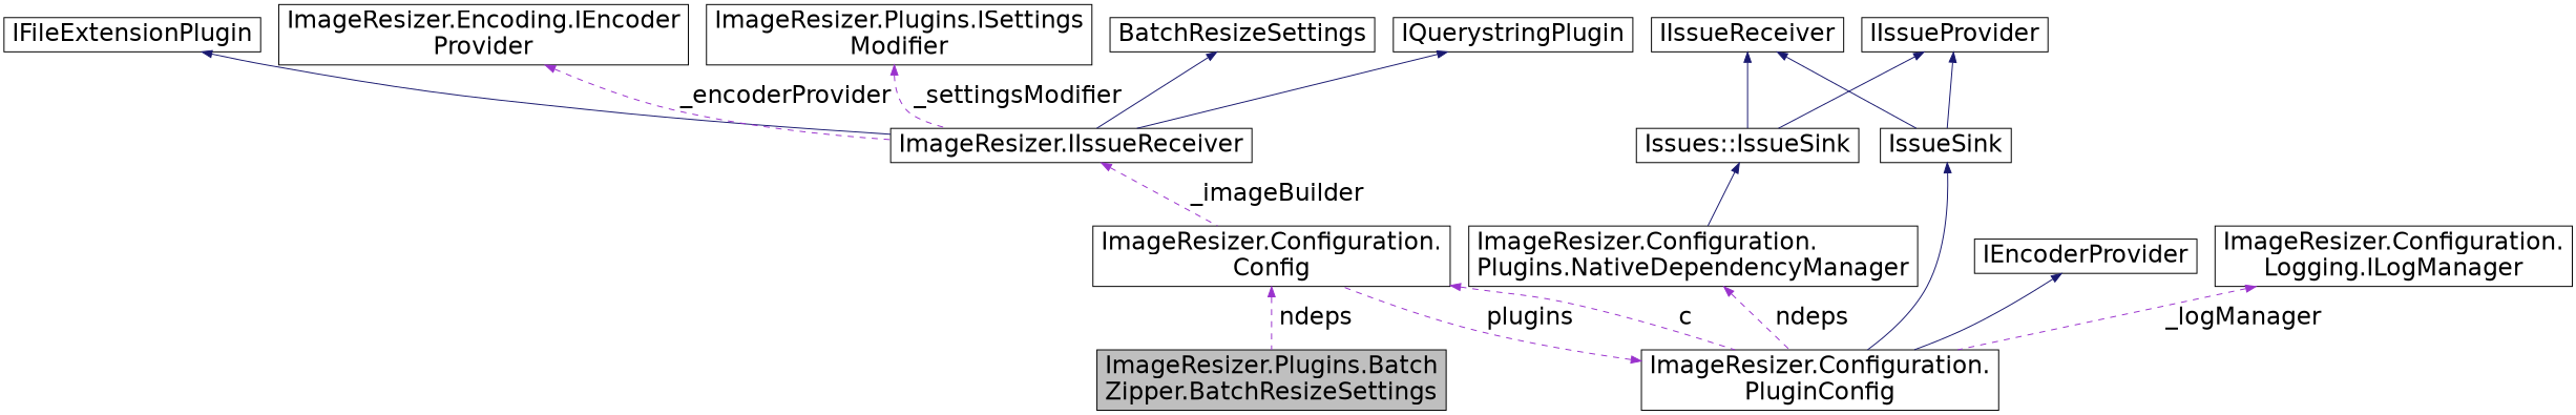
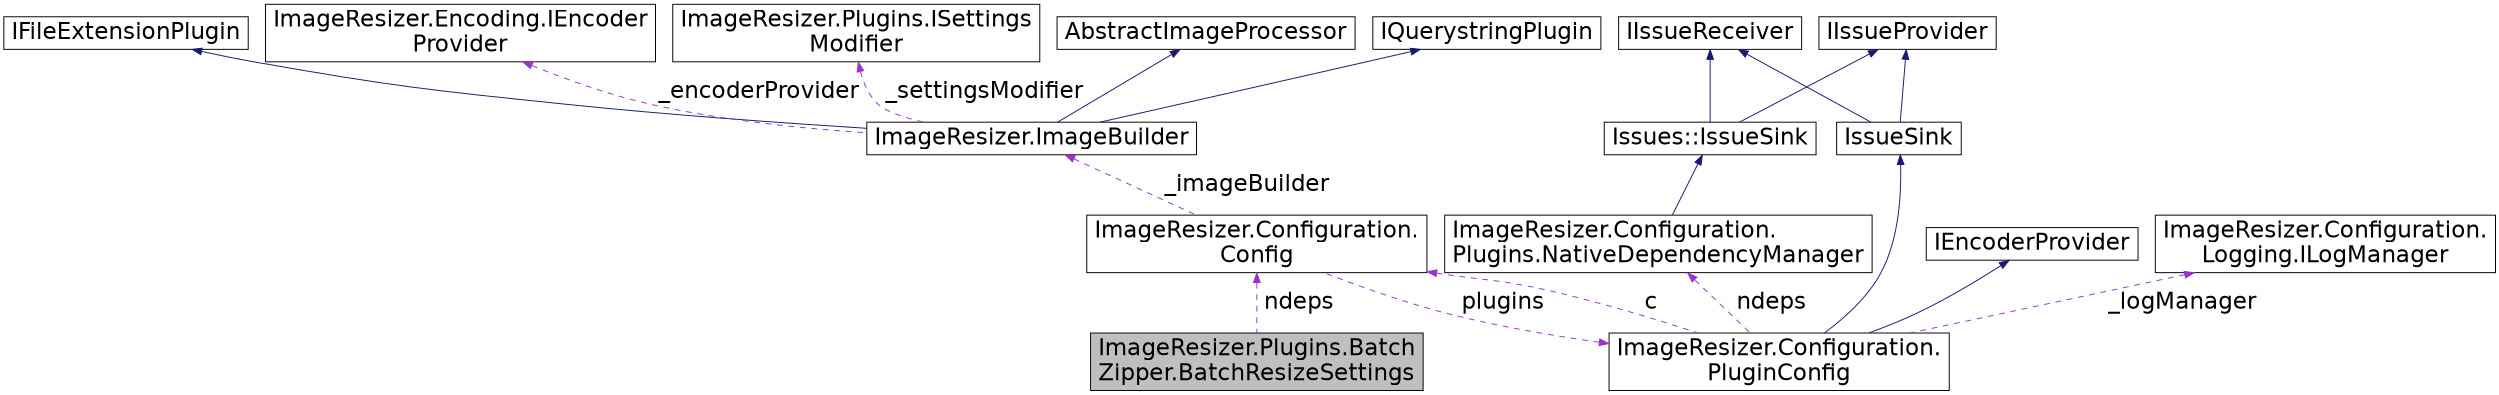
  digraph {
    rankdir=TB
    node [color=black fillcolor=white fontname=Helvetica fontsize=24 shape=record style=filled]
    edge [color=midnightblue dir=back fontname=Helvetica fontsize=24 labelfontname=Helvetica labelfontsize=24 style=solid]
    n1 [fillcolor=grey75 fontcolor=black height=0.2 label="ImageResizer.Plugins.Batch\lZipper.BatchResizeSettings" width=0.4]
    n2 [height=0.2 label="ImageResizer.Configuration.\lConfig" width=0.4]
    n3 [height=0.2 label="ImageResizer.Configuration.\lPluginConfig" width=0.4]
-   n4 [height=0.2 label="ImageResizer.IIssueReceiver" width=0.4]
-   n5 [height=0.2 label=BatchResizeSettings width=0.4]
+   n4 [height=0.2 label="ImageResizer.ImageBuilder" width=0.4]
+   n5 [height=0.2 label=AbstractImageProcessor width=0.4]
    n6 [height=0.2 label=IQuerystringPlugin width=0.4]
    n7 [height=0.2 label=IFileExtensionPlugin width=0.4]
    n8 [height=0.2 label="ImageResizer.Encoding.IEncoder\lProvider" width=0.4]
    n9 [height=0.2 label="ImageResizer.Plugins.ISettings\lModifier" width=0.4]
    n10 [height=0.2 label=IssueSink width=0.4]
    n11 [height=0.2 label=IIssueProvider width=0.4]
    n12 [height=0.2 label="Issues::IssueSink" width=0.4]
    n13 [height=0.2 label="ImageResizer.Configuration.\lPlugins.NativeDependencyManager" width=0.4]
    n14 [height=0.2 label=IIssueReceiver width=0.4]
    n15 [height=0.2 label=IEncoderProvider width=0.4]
    n16 [height=0.2 label="ImageResizer.Configuration.\lLogging.ILogManager" width=0.4]
    n2 -> n1 [color=darkorchid3 label=" ndeps" style=dashed]
    n2 -> n3 [color=darkorchid3 label=" c" style=dashed]
    n3 -> n2 [color=darkorchid3 label=" plugins" style=dashed]
    n4 -> n2 [color=darkorchid3 label=" _imageBuilder" style=dashed]
    n5 -> n4
    n6 -> n4
    n7 -> n4
    n8 -> n4 [color=darkorchid3 label=" _encoderProvider" style=dashed]
    n9 -> n4 [color=darkorchid3 label=" _settingsModifier" style=dashed]
    n10 -> n3
    n11 -> n10
    n11 -> n12
    n12 -> n13
    n13 -> n3 [color=darkorchid3 label=" ndeps" style=dashed]
    n14 -> n10
    n14 -> n12
    n15 -> n3
    n16 -> n3 [color=darkorchid3 label=" _logManager" style=dashed]
  }
